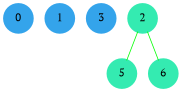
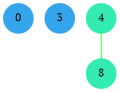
  graph {
    fontname="PT Serif"
    node [color="#34a4eb" fontname="PT Serif" shape=circle style="filled,setlinewidth(4)"]
    edge [color=green fontname="PT Serif"]
    n1 [label=0]
-   n2 [label=1]
    n3 [label=3]
-   n4 [color="#34ebb1" label=2]
-   n5 [color="#34ebb1" label=5]
-   n6 [color="#34ebb1" label=6]
-   n4 -- n5
+   n4 [color="#34ebb1" label=4]
+   n6 [color="#34ebb1" label=8]
    n4 -- n6
  }
